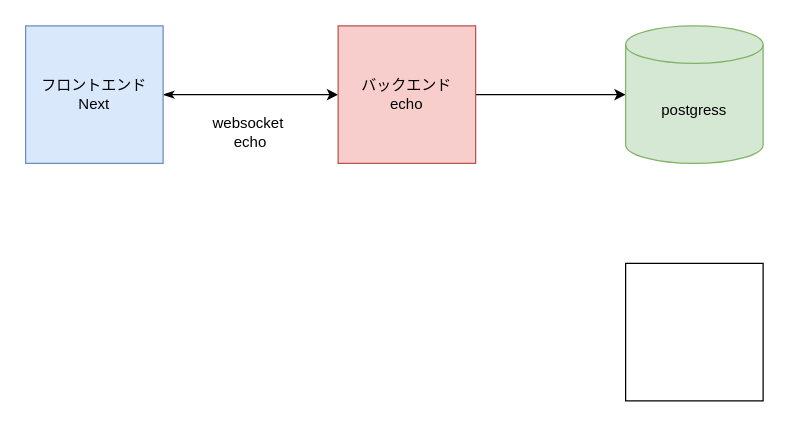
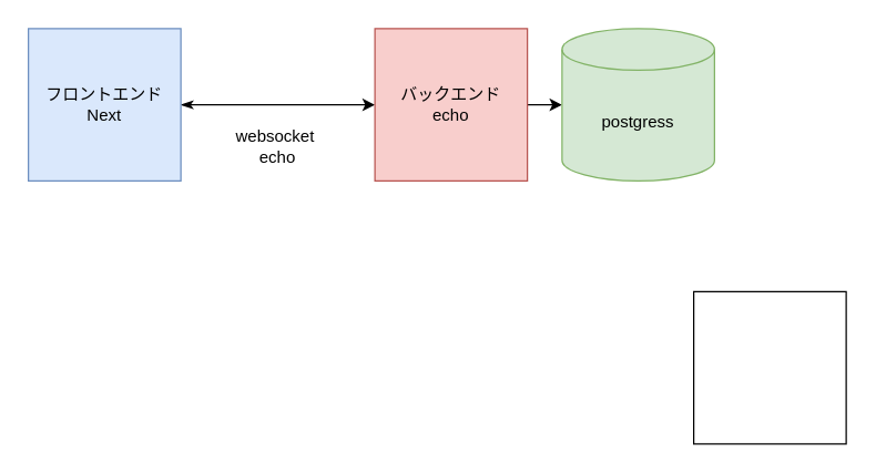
  <mxCell id="0" />
  <mxCell id="1" parent="0" />
  <mxCell id="2" style="edgeStyle=orthogonalEdgeStyle;rounded=0;orthogonalLoop=1;jettySize=auto;html=1;exitX=1;exitY=0.5;exitDx=0;exitDy=0;entryX=0;entryY=0.5;entryDx=0;entryDy=0;startArrow=classicThin;startFill=1;" edge="1" parent="1" source="3" target="5"><mxGeometry relative="1" as="geometry" /></mxCell>
  <mxCell id="3" value="フロントエンド&lt;div&gt;Next&lt;/div&gt;" style="whiteSpace=wrap;html=1;aspect=fixed;fillColor=#dae8fc;strokeColor=#6c8ebf;" vertex="1" parent="1"><mxGeometry x="20" y="20" width="110" height="110" as="geometry" /></mxCell>
  <mxCell id="4" style="edgeStyle=orthogonalEdgeStyle;rounded=0;orthogonalLoop=1;jettySize=auto;html=1;entryX=0;entryY=0.5;entryDx=0;entryDy=0;entryPerimeter=0;" edge="1" parent="1" source="5" target="7"><mxGeometry relative="1" as="geometry"><mxPoint x="480" y="75" as="targetPoint" /></mxGeometry></mxCell>
  <mxCell id="5" value="バックエンド&lt;div&gt;echo&lt;/div&gt;" style="whiteSpace=wrap;html=1;aspect=fixed;fillColor=#f8cecc;strokeColor=#b85450;" vertex="1" parent="1"><mxGeometry x="270" y="20" width="110" height="110" as="geometry" /></mxCell>
  <mxCell id="6" value="websocket&amp;nbsp;&lt;div&gt;echo&lt;/div&gt;" style="text;html=1;align=center;verticalAlign=middle;whiteSpace=wrap;rounded=0;" vertex="1" parent="1"><mxGeometry x="170" y="90" width="60" height="30" as="geometry" /></mxCell>
- <mxCell id="7" value="postgress" style="shape=cylinder3;whiteSpace=wrap;html=1;boundedLbl=1;backgroundOutline=1;size=15;fillColor=#d5e8d4;strokeColor=#82b366;" vertex="1" parent="1"><mxGeometry x="500" y="20" width="110" height="110" as="geometry" /></mxCell>
+ <mxCell id="7" value="postgress" style="shape=cylinder3;whiteSpace=wrap;html=1;boundedLbl=1;backgroundOutline=1;size=15;fillColor=#d5e8d4;strokeColor=#82b366;" vertex="1" parent="1"><mxGeometry x="405" y="20" width="110" height="110" as="geometry" /></mxCell>
  <mxCell id="8" value="" style="whiteSpace=wrap;html=1;aspect=fixed;" vertex="1" parent="1"><mxGeometry x="500" y="210" width="110" height="110" as="geometry" /></mxCell>
